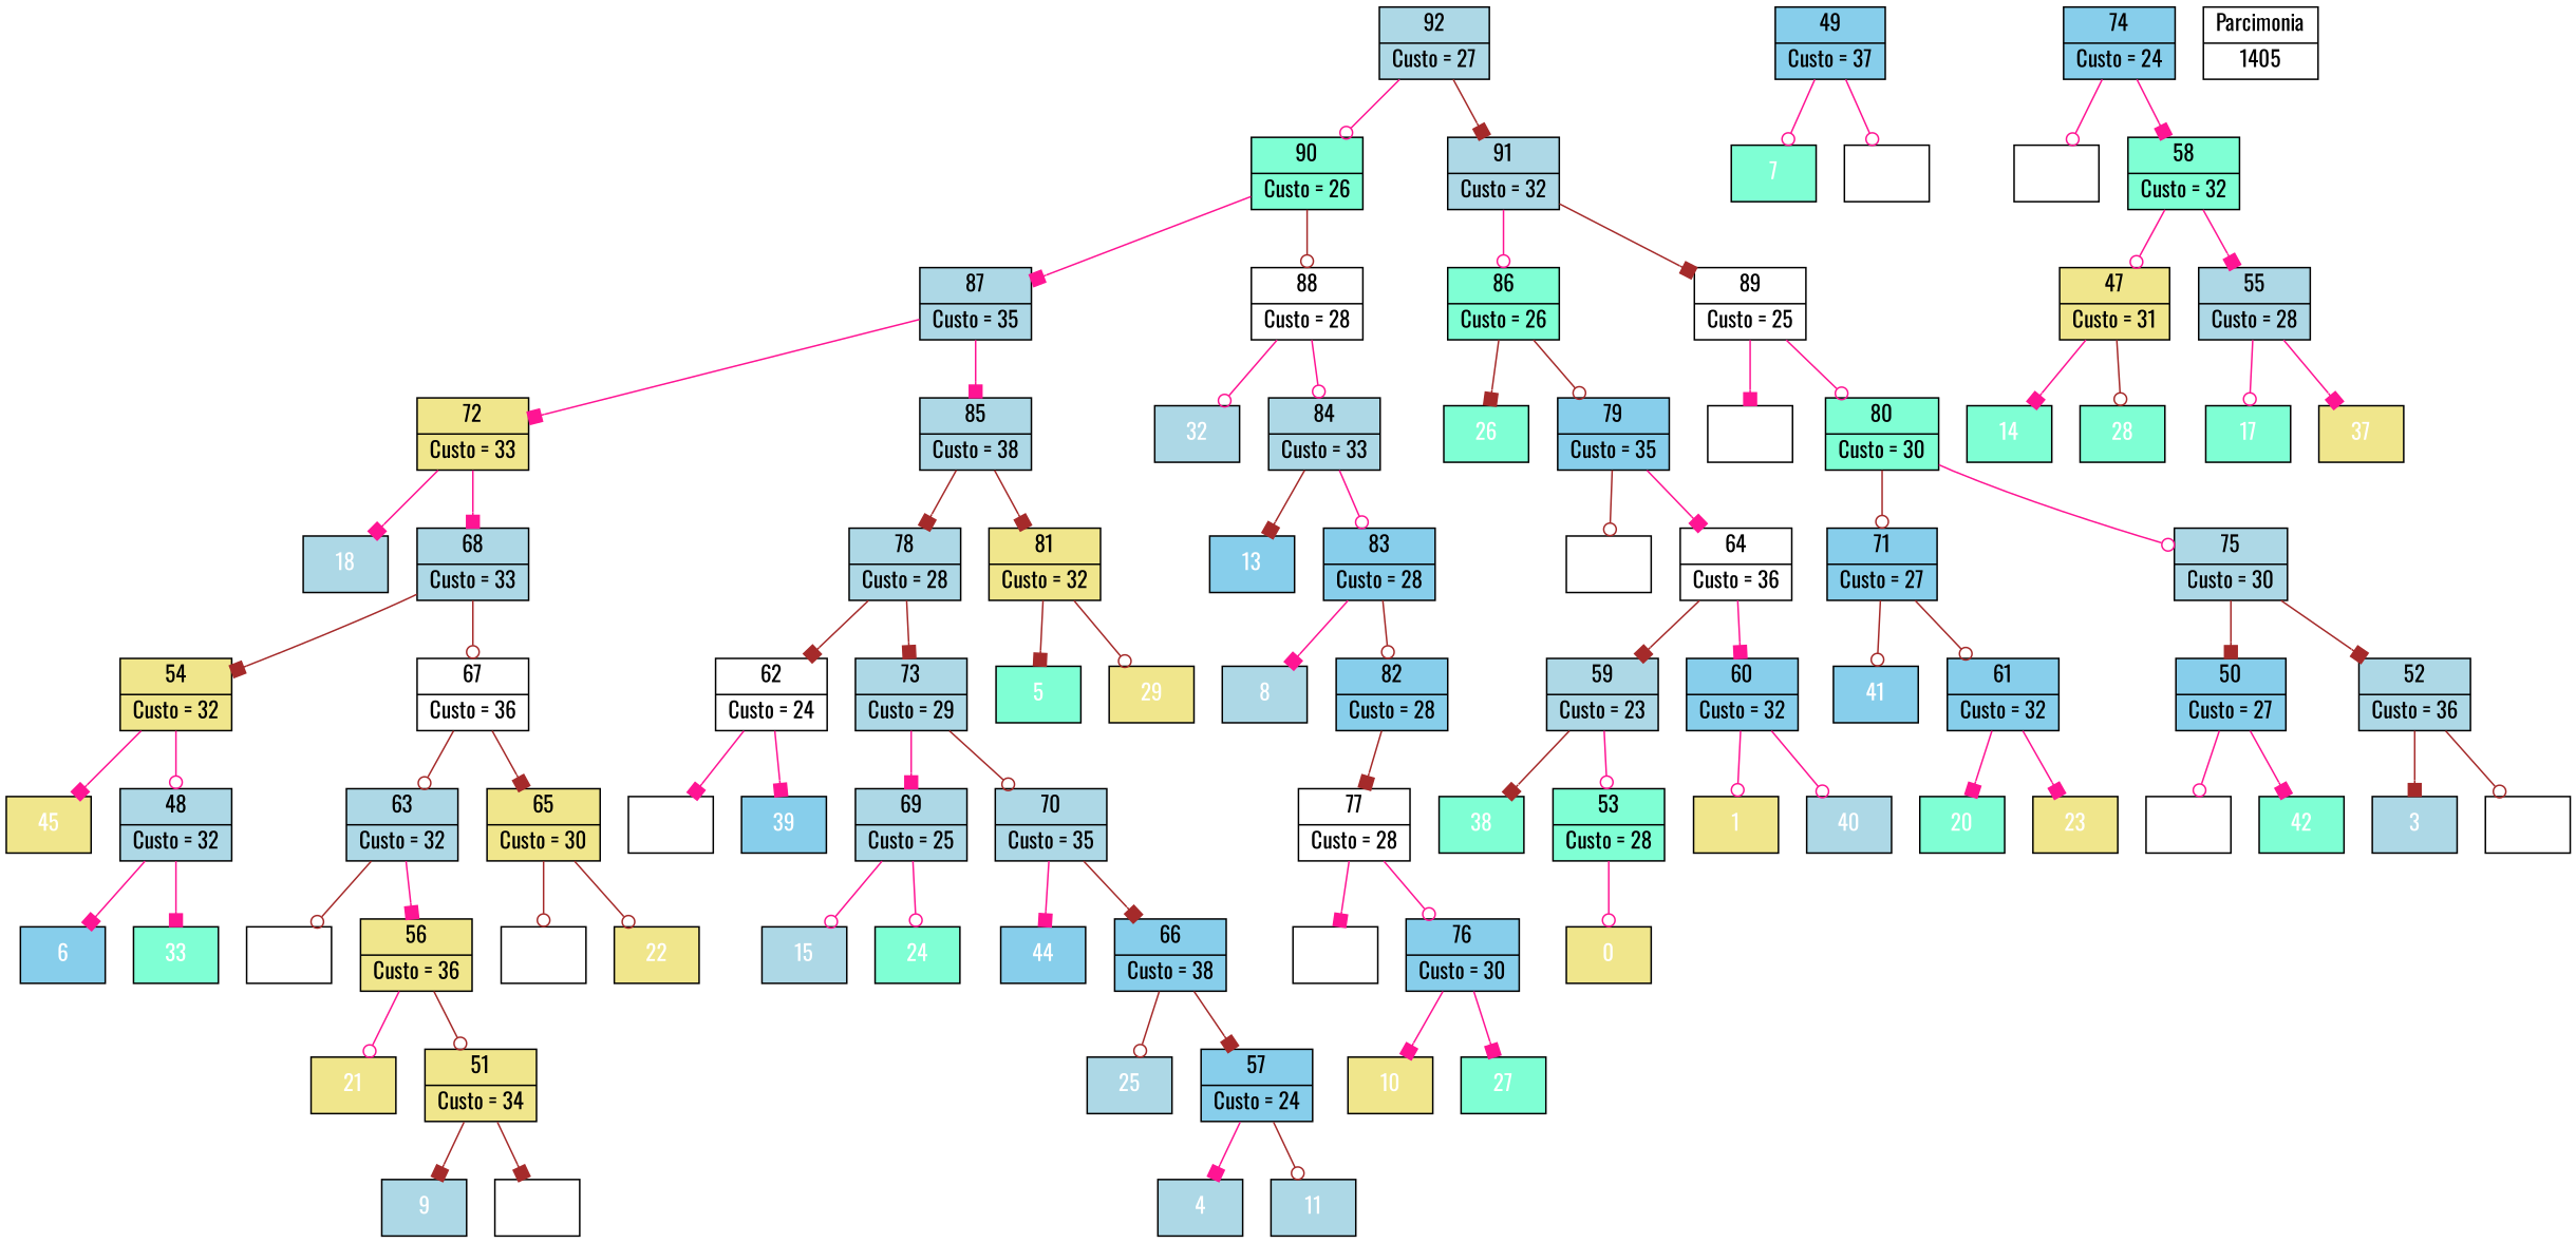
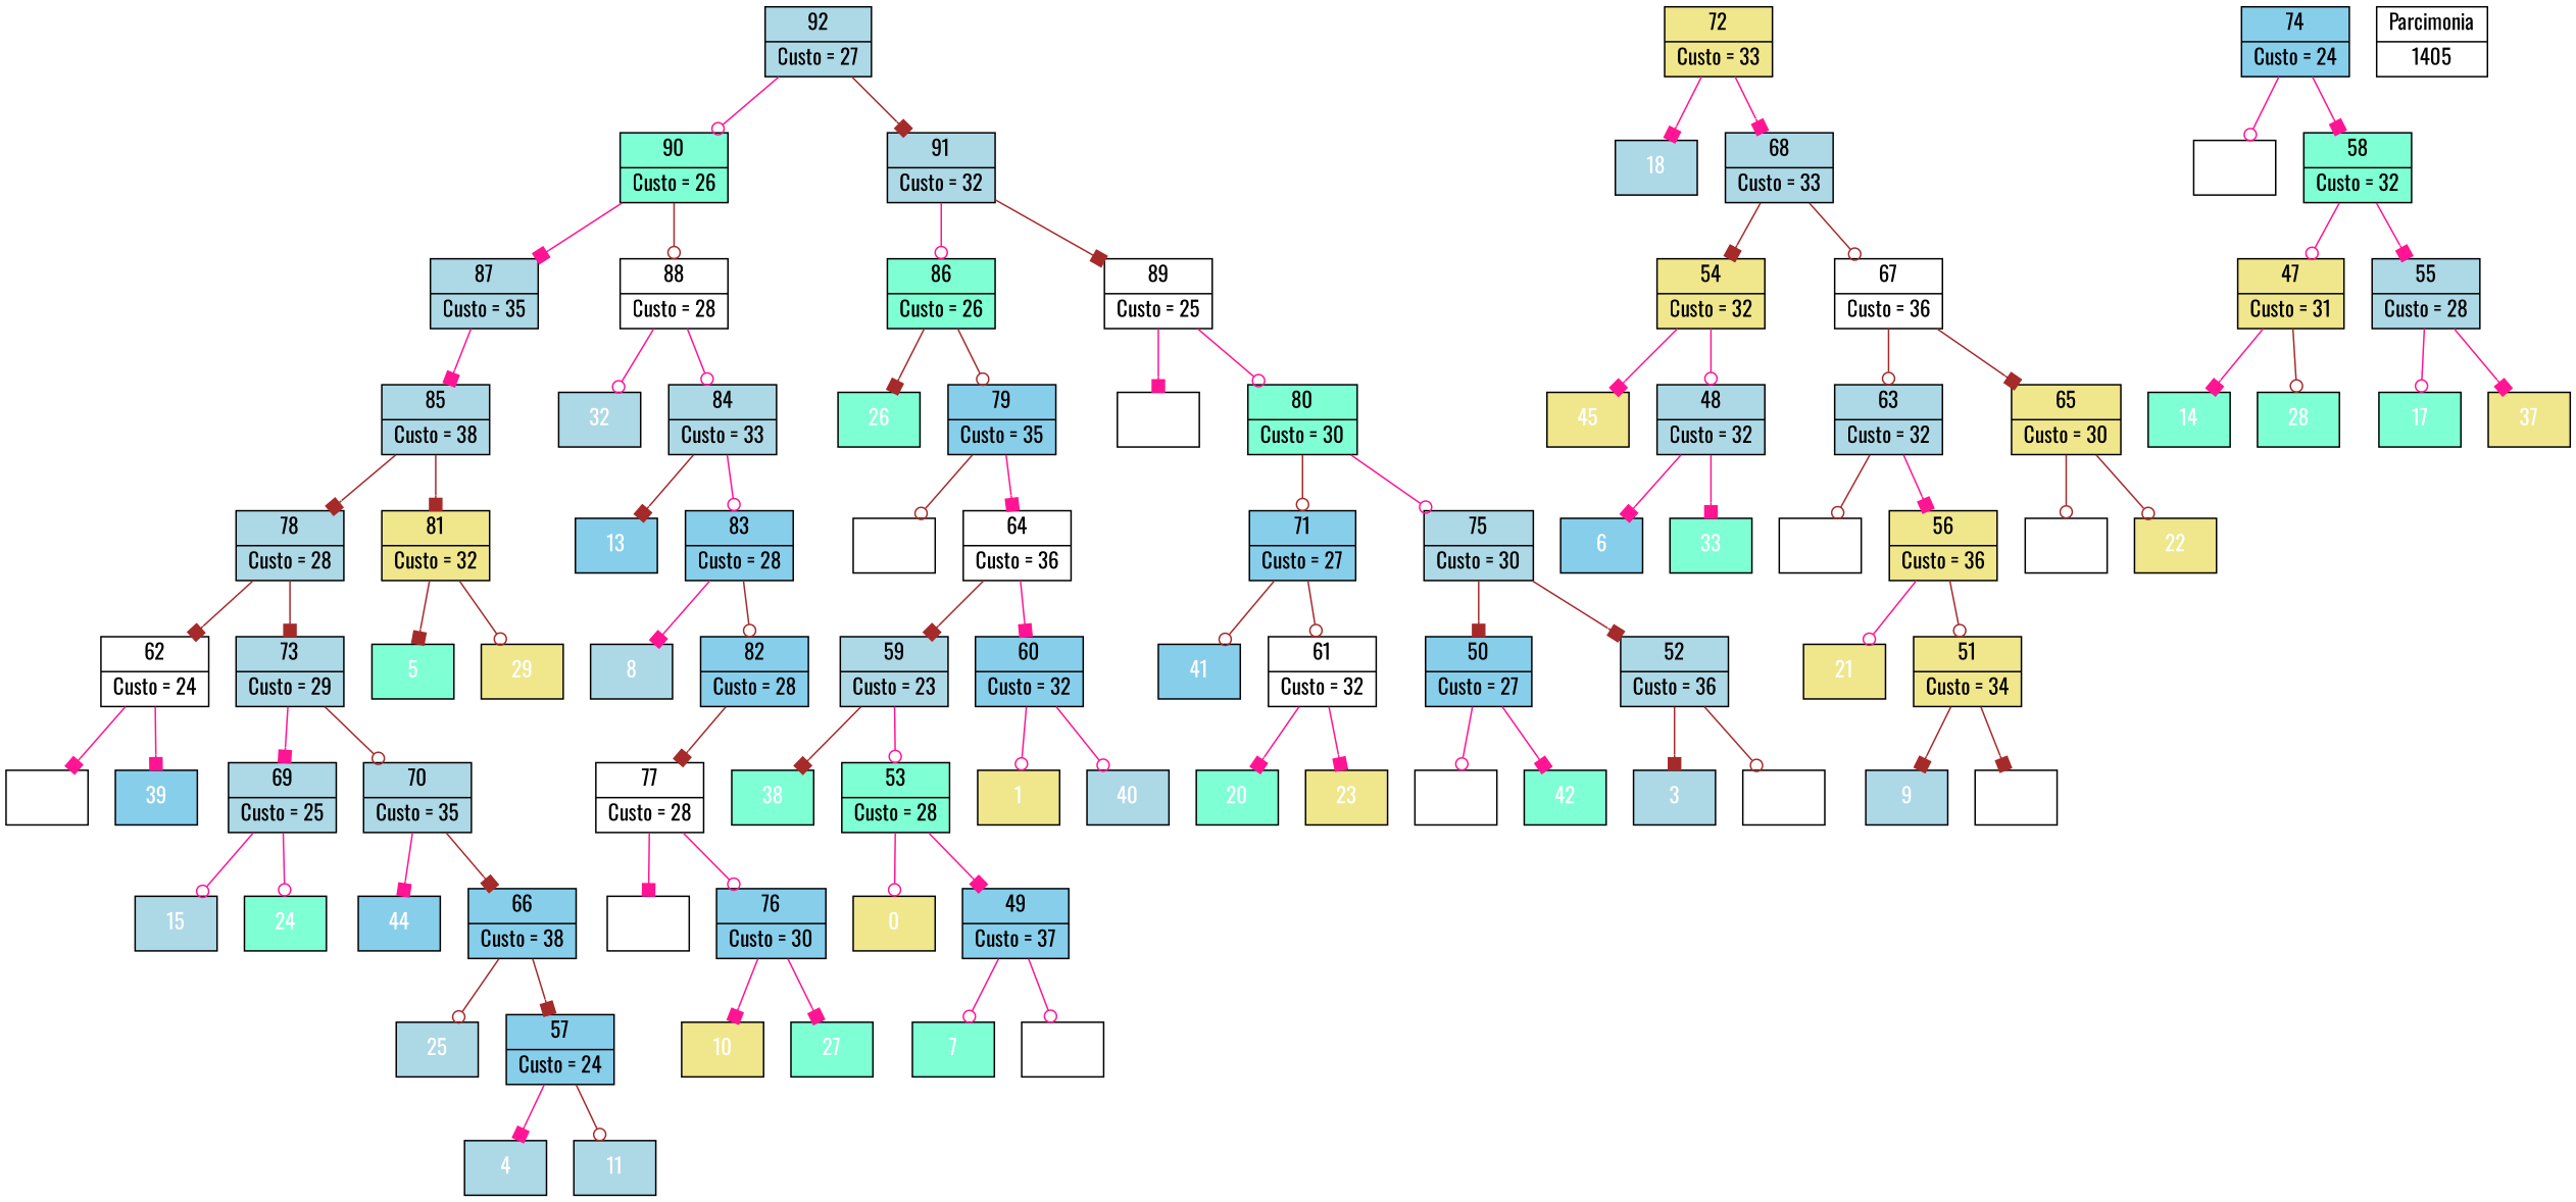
  digraph {
    fontname=Oswald
    node [fillcolor=lightblue fontname=Oswald shape=record style=filled]
    edge [arrowhead=box color=deeppink fontname=Oswald]
    n1 [color=black fillcolor=khaki fontcolor=white fontsize=14 height=0.5 label="{0}"]
    n2 [color=black fillcolor=khaki fontcolor=white fontsize=14 height=0.5 label="{1}"]
    n3 [color=black fillcolor=white fontcolor=white fontsize=14 height=0.5 label="{2}"]
    n4 [color=black fontcolor=white fontsize=14 height=0.5 label="{3}"]
    n5 [color=black fontcolor=white fontsize=14 height=0.5 label="{4}"]
    n6 [color=black fillcolor=aquamarine fontcolor=white fontsize=14 height=0.5 label="{5}"]
    n7 [color=black fillcolor=skyblue fontcolor=white fontsize=14 height=0.5 label="{6}"]
    n8 [color=black fillcolor=aquamarine fontcolor=white fontsize=14 height=0.5 label="{7}"]
    n9 [color=black fontcolor=white fontsize=14 height=0.5 label="{8}"]
    n10 [color=black fontcolor=white fontsize=14 height=0.5 label="{9}"]
    n11 [color=black fillcolor=khaki fontcolor=white fontsize=14 height=0.5 label="{10}"]
    n12 [color=black fontcolor=white fontsize=14 height=0.5 label="{11}"]
    n13 [color=black fillcolor=white fontcolor=white fontsize=14 height=0.5 label="{12}"]
    n14 [color=black fillcolor=skyblue fontcolor=white fontsize=14 height=0.5 label="{13}"]
    n15 [color=black fillcolor=aquamarine fontcolor=white fontsize=14 height=0.5 label="{14}"]
    n16 [color=black fontcolor=white fontsize=14 height=0.5 label="{15}"]
    n17 [color=black fillcolor=white fontcolor=white fontsize=14 height=0.5 label="{16}"]
    n18 [color=black fillcolor=aquamarine fontcolor=white fontsize=14 height=0.5 label="{17}"]
    n19 [color=black fontcolor=white fontsize=14 height=0.5 label="{18}"]
    n20 [color=black fillcolor=white fontcolor=white fontsize=14 height=0.5 label="{19}"]
    n21 [color=black fillcolor=aquamarine fontcolor=white fontsize=14 height=0.5 label="{20}"]
    n22 [color=black fillcolor=khaki fontcolor=white fontsize=14 height=0.5 label="{21}"]
    n23 [color=black fillcolor=khaki fontcolor=white fontsize=14 height=0.5 label="{22}"]
    n24 [color=black fillcolor=khaki fontcolor=white fontsize=14 height=0.5 label="{23}"]
    n25 [color=black fillcolor=aquamarine fontcolor=white fontsize=14 height=0.5 label="{24}"]
    n26 [color=black fontcolor=white fontsize=14 height=0.5 label="{25}"]
    n27 [color=black fillcolor=aquamarine fontcolor=white fontsize=14 height=0.5 label="{26}"]
    n28 [color=black fillcolor=aquamarine fontcolor=white fontsize=14 height=0.5 label="{27}"]
    n29 [color=black fillcolor=aquamarine fontcolor=white fontsize=14 height=0.5 label="{28}"]
    n30 [color=black fillcolor=khaki fontcolor=white fontsize=14 height=0.5 label="{29}"]
    n31 [color=black fillcolor=white fontcolor=white fontsize=14 height=0.5 label="{30}"]
    n32 [color=black fillcolor=white fontcolor=white fontsize=14 height=0.5 label="{31}"]
    n33 [color=black fontcolor=white fontsize=14 height=0.5 label="{32}"]
    n34 [color=black fillcolor=aquamarine fontcolor=white fontsize=14 height=0.5 label="{33}"]
    n35 [color=black fillcolor=white fontcolor=white fontsize=14 height=0.5 label="{34}"]
    n36 [color=black fillcolor=white fontcolor=white fontsize=14 height=0.5 label="{35}"]
    n37 [color=black fillcolor=white fontcolor=white fontsize=14 height=0.5 label="{36}"]
    n38 [color=black fillcolor=khaki fontcolor=white fontsize=14 height=0.5 label="{37}"]
    n39 [color=black fillcolor=aquamarine fontcolor=white fontsize=14 height=0.5 label="{38}"]
    n40 [color=black fillcolor=skyblue fontcolor=white fontsize=14 height=0.5 label="{39}"]
    n41 [color=black fontcolor=white fontsize=14 height=0.5 label="{40}"]
    n42 [color=black fillcolor=skyblue fontcolor=white fontsize=14 height=0.5 label="{41}"]
    n43 [color=black fillcolor=aquamarine fontcolor=white fontsize=14 height=0.5 label="{42}"]
    n44 [color=black fillcolor=white fontcolor=white fontsize=14 height=0.5 label="{43}"]
    n45 [color=black fillcolor=skyblue fontcolor=white fontsize=14 height=0.5 label="{44}"]
    n46 [color=black fillcolor=khaki fontcolor=white fontsize=14 height=0.5 label="{45}"]
    n47 [color=black fillcolor=white fontcolor=white fontsize=14 height=0.5 label="{46}"]
    n48 [fillcolor=khaki label="{47|Custo = 31}"]
    n49 [label="{48|Custo = 32}"]
    n50 [fillcolor=skyblue label="{49|Custo = 37}"]
    n51 [fillcolor=skyblue label="{50|Custo = 27}"]
    n52 [fillcolor=khaki label="{51|Custo = 34}"]
    n53 [label="{52|Custo = 36}"]
    n54 [fillcolor=aquamarine label="{53|Custo = 28}"]
    n55 [fillcolor=khaki label="{54|Custo = 32}"]
    n56 [label="{55|Custo = 28}"]
    n57 [fillcolor=khaki label="{56|Custo = 36}"]
    n58 [fillcolor=skyblue label="{57|Custo = 24}"]
    n59 [fillcolor=aquamarine label="{58|Custo = 32}"]
    n60 [label="{59|Custo = 23}"]
    n61 [fillcolor=skyblue label="{60|Custo = 32}"]
-   n62 [fillcolor=skyblue label="{61|Custo = 32}"]
+   n62 [fillcolor=white label="{61|Custo = 32}"]
    n63 [fillcolor=white label="{62|Custo = 24}"]
    n64 [label="{63|Custo = 32}"]
    n65 [fillcolor=white label="{64|Custo = 36}"]
    n66 [fillcolor=khaki label="{65|Custo = 30}"]
    n67 [fillcolor=skyblue label="{66|Custo = 38}"]
    n68 [fillcolor=white label="{67|Custo = 36}"]
    n69 [label="{68|Custo = 33}"]
    n70 [label="{69|Custo = 25}"]
    n71 [label="{70|Custo = 35}"]
    n72 [fillcolor=skyblue label="{71|Custo = 27}"]
    n73 [fillcolor=khaki label="{72|Custo = 33}"]
    n74 [label="{73|Custo = 29}"]
    n75 [fillcolor=skyblue label="{74|Custo = 24}"]
    n76 [label="{75|Custo = 30}"]
    n77 [fillcolor=skyblue label="{76|Custo = 30}"]
    n78 [fillcolor=white label="{77|Custo = 28}"]
    n79 [label="{78|Custo = 28}"]
    n80 [fillcolor=skyblue label="{79|Custo = 35}"]
    n81 [fillcolor=aquamarine label="{80|Custo = 30}"]
    n82 [fillcolor=khaki label="{81|Custo = 32}"]
    n83 [fillcolor=skyblue label="{82|Custo = 28}"]
    n84 [fillcolor=skyblue label="{83|Custo = 28}"]
    n85 [label="{84|Custo = 33}"]
    n86 [label="{85|Custo = 38}"]
    n87 [fillcolor=aquamarine label="{86|Custo = 26}"]
    n88 [label="{87|Custo = 35}"]
    n89 [fillcolor=white label="{88|Custo = 28}"]
    n90 [fillcolor=white label="{89|Custo = 25}"]
    n91 [fillcolor=aquamarine label="{90|Custo = 26}"]
    n92 [label="{91|Custo = 32}"]
    n93 [label="{92|Custo = 27}"]
    n94 [fillcolor=white label="{Parcimonia|1405}"]
    n48 -> n15
    n48 -> n29 [arrowhead=odot color=brown]
    n49 -> n7
    n49 -> n34
    n50 -> n8 [arrowhead=odot]
    n50 -> n20 [arrowhead=odot]
    n51 -> n31 [arrowhead=odot]
    n51 -> n43
    n52 -> n10 [color=brown]
    n52 -> n36 [color=brown]
    n53 -> n4 [color=brown]
    n53 -> n47 [arrowhead=odot color=brown]
    n54 -> n1 [arrowhead=odot]
+   n54 -> n50
    n55 -> n46
    n55 -> n49 [arrowhead=odot]
    n56 -> n18 [arrowhead=odot]
    n56 -> n38
    n57 -> n22 [arrowhead=odot]
    n57 -> n52 [arrowhead=odot color=brown]
    n58 -> n5
    n58 -> n12 [arrowhead=odot color=brown]
    n59 -> n48 [arrowhead=odot]
    n59 -> n56
    n60 -> n39 [color=brown]
    n60 -> n54 [arrowhead=odot]
    n61 -> n2 [arrowhead=odot]
    n61 -> n41 [arrowhead=odot]
    n62 -> n21
    n62 -> n24
    n63 -> n35
    n63 -> n40
    n64 -> n17 [arrowhead=odot color=brown]
    n64 -> n57
    n65 -> n60 [color=brown]
    n65 -> n61
    n66 -> n13 [arrowhead=odot color=brown]
    n66 -> n23 [arrowhead=odot color=brown]
    n67 -> n26 [arrowhead=odot color=brown]
    n67 -> n58 [color=brown]
    n68 -> n64 [arrowhead=odot color=brown]
    n68 -> n66 [color=brown]
    n69 -> n55 [color=brown]
    n69 -> n68 [arrowhead=odot color=brown]
    n70 -> n16 [arrowhead=odot]
    n70 -> n25 [arrowhead=odot]
    n71 -> n45
    n71 -> n67 [color=brown]
    n72 -> n42 [arrowhead=odot color=brown]
    n72 -> n62 [arrowhead=odot color=brown]
    n73 -> n19
    n73 -> n69
    n74 -> n70
    n74 -> n71 [arrowhead=odot color=brown]
    n75 -> n32 [arrowhead=odot]
    n75 -> n59
    n76 -> n51 [color=brown]
    n76 -> n53 [color=brown]
    n77 -> n11
    n77 -> n28
    n78 -> n37
    n78 -> n77 [arrowhead=odot]
    n79 -> n63 [color=brown]
    n79 -> n74 [color=brown]
    n80 -> n44 [arrowhead=odot color=brown]
    n80 -> n65
    n81 -> n72 [arrowhead=odot color=brown]
    n81 -> n76 [arrowhead=odot]
    n82 -> n6 [color=brown]
    n82 -> n30 [arrowhead=odot color=brown]
    n83 -> n78 [color=brown]
    n84 -> n9
    n84 -> n83 [arrowhead=odot color=brown]
    n85 -> n14 [color=brown]
    n85 -> n84 [arrowhead=odot]
    n86 -> n79 [color=brown]
    n86 -> n82 [color=brown]
    n87 -> n27 [color=brown]
    n87 -> n80 [arrowhead=odot color=brown]
-   n88 -> n73
    n88 -> n86
    n89 -> n33 [arrowhead=odot]
    n89 -> n85 [arrowhead=odot]
    n90 -> n3
    n90 -> n81 [arrowhead=odot]
    n91 -> n88
    n91 -> n89 [arrowhead=odot color=brown]
    n92 -> n87 [arrowhead=odot]
    n92 -> n90 [color=brown]
    n93 -> n91 [arrowhead=odot]
    n93 -> n92 [color=brown]
  }
